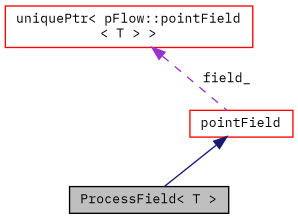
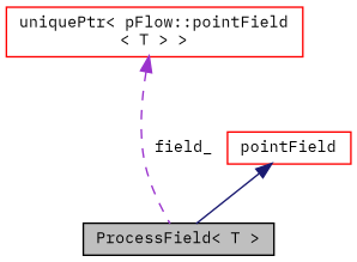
  digraph {
    fontname="IBM Plex Mono"
    node [color=red fillcolor=white fontname="IBM Plex Mono" fontsize=10 shape=record style=filled]
    edge [dir=back fontname="IBM Plex Mono" fontsize=10 labelfontname=Helvetica labelfontsize=10]
    n1 [color=black fillcolor=grey75 fontcolor=black height=0.2 label="ProcessField\< T \>" width=0.4]
    n2 [height=0.2 label=pointField width=0.4]
    n3 [height=0.2 label="uniquePtr\< pFlow::pointField\l\< T \> \>" width=0.4]
    n2 -> n1 [color=midnightblue style=solid]
-   n3 -> n2 [color=darkorchid3 label=" field_" style=dashed]
+   n3 -> n1 [color=darkorchid3 label=" field_" style=dashed]
  }
